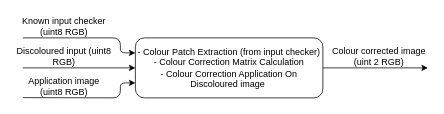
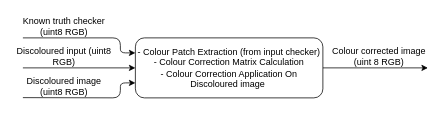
  <mxCell id="0" />
  <mxCell id="1" parent="0" />
  <mxCell id="2" value="" style="endArrow=classic;html=1;entryX=0;entryY=0.25;entryDx=0;entryDy=0;" edge="1" parent="1"><mxGeometry width="50" height="50" relative="1" as="geometry"><mxPoint x="30" y="50" as="sourcePoint" /><mxPoint x="180" y="70" as="targetPoint" /><Array as="points"><mxPoint x="160" y="50" /><mxPoint x="160" y="70" /></Array></mxGeometry></mxCell>
- <mxCell id="3" value="Known input checker (uint8 RGB)" style="text;html=1;strokeColor=none;fillColor=none;align=center;verticalAlign=middle;whiteSpace=wrap;rounded=0;" vertex="1" parent="1"><mxGeometry x="20" y="20" width="130" height="30" as="geometry" /></mxCell>
+ <mxCell id="3" value="Known truth checker (uint8 RGB)" style="text;html=1;strokeColor=none;fillColor=none;align=center;verticalAlign=middle;whiteSpace=wrap;rounded=0;" vertex="1" parent="1"><mxGeometry x="20" y="20" width="130" height="30" as="geometry" /></mxCell>
  <mxCell id="4" value="" style="endArrow=classic;html=1;" edge="1" parent="1"><mxGeometry width="50" height="50" relative="1" as="geometry"><mxPoint x="30" y="90" as="sourcePoint" /><mxPoint x="180" y="90" as="targetPoint" /></mxGeometry></mxCell>
  <mxCell id="5" value="Discoloured input (uint8 RGB)" style="text;html=1;strokeColor=none;fillColor=none;align=center;verticalAlign=middle;whiteSpace=wrap;rounded=0;" vertex="1" parent="1"><mxGeometry x="20" y="60" width="130" height="30" as="geometry" /></mxCell>
  <mxCell id="6" value="" style="endArrow=classic;html=1;entryX=0;entryY=0.75;entryDx=0;entryDy=0;" edge="1" parent="1"><mxGeometry width="50" height="50" relative="1" as="geometry"><mxPoint x="30" y="129.67" as="sourcePoint" /><mxPoint x="180" y="110" as="targetPoint" /><Array as="points"><mxPoint x="160" y="130" /><mxPoint x="160" y="110" /></Array></mxGeometry></mxCell>
- <mxCell id="7" value="Application image (uint8 RGB)" style="text;html=1;strokeColor=none;fillColor=none;align=center;verticalAlign=middle;whiteSpace=wrap;rounded=0;" vertex="1" parent="1"><mxGeometry x="20" y="99.67" width="130" height="30" as="geometry" /></mxCell>
+ <mxCell id="7" value="Discoloured image (uint8 RGB)" style="text;html=1;strokeColor=none;fillColor=none;align=center;verticalAlign=middle;whiteSpace=wrap;rounded=0;" vertex="1" parent="1"><mxGeometry x="20" y="99.67" width="130" height="30" as="geometry" /></mxCell>
  <mxCell id="8" value="" style="endArrow=classic;html=1;exitX=1;exitY=0.5;exitDx=0;exitDy=0;entryX=1;entryY=1;entryDx=0;entryDy=0;" edge="1" parent="1" target="9"><mxGeometry width="50" height="50" relative="1" as="geometry"><mxPoint x="430" y="90" as="sourcePoint" /><mxPoint x="520" y="90" as="targetPoint" /></mxGeometry></mxCell>
- <mxCell id="9" value="Colour corrected image (uint 2 RGB)" style="text;html=1;strokeColor=none;fillColor=none;align=center;verticalAlign=middle;whiteSpace=wrap;rounded=0;" vertex="1" parent="1"><mxGeometry x="440" y="60" width="130" height="30" as="geometry" /></mxCell>
+ <mxCell id="9" value="Colour corrected image (uint 8 RGB)" style="text;html=1;strokeColor=none;fillColor=none;align=center;verticalAlign=middle;whiteSpace=wrap;rounded=0;" vertex="1" parent="1"><mxGeometry x="440" y="60" width="130" height="30" as="geometry" /></mxCell>
  <mxCell id="10" value="- Colour Patch Extraction (from input checker)&lt;br&gt;- Colour Correction Matrix Calculation&lt;br&gt;- Colour Correction Application On Discoloured image&amp;nbsp;" style="rounded=1;whiteSpace=wrap;html=1;" vertex="1" parent="1"><mxGeometry x="180" y="50" width="250" height="80" as="geometry" /></mxCell>
